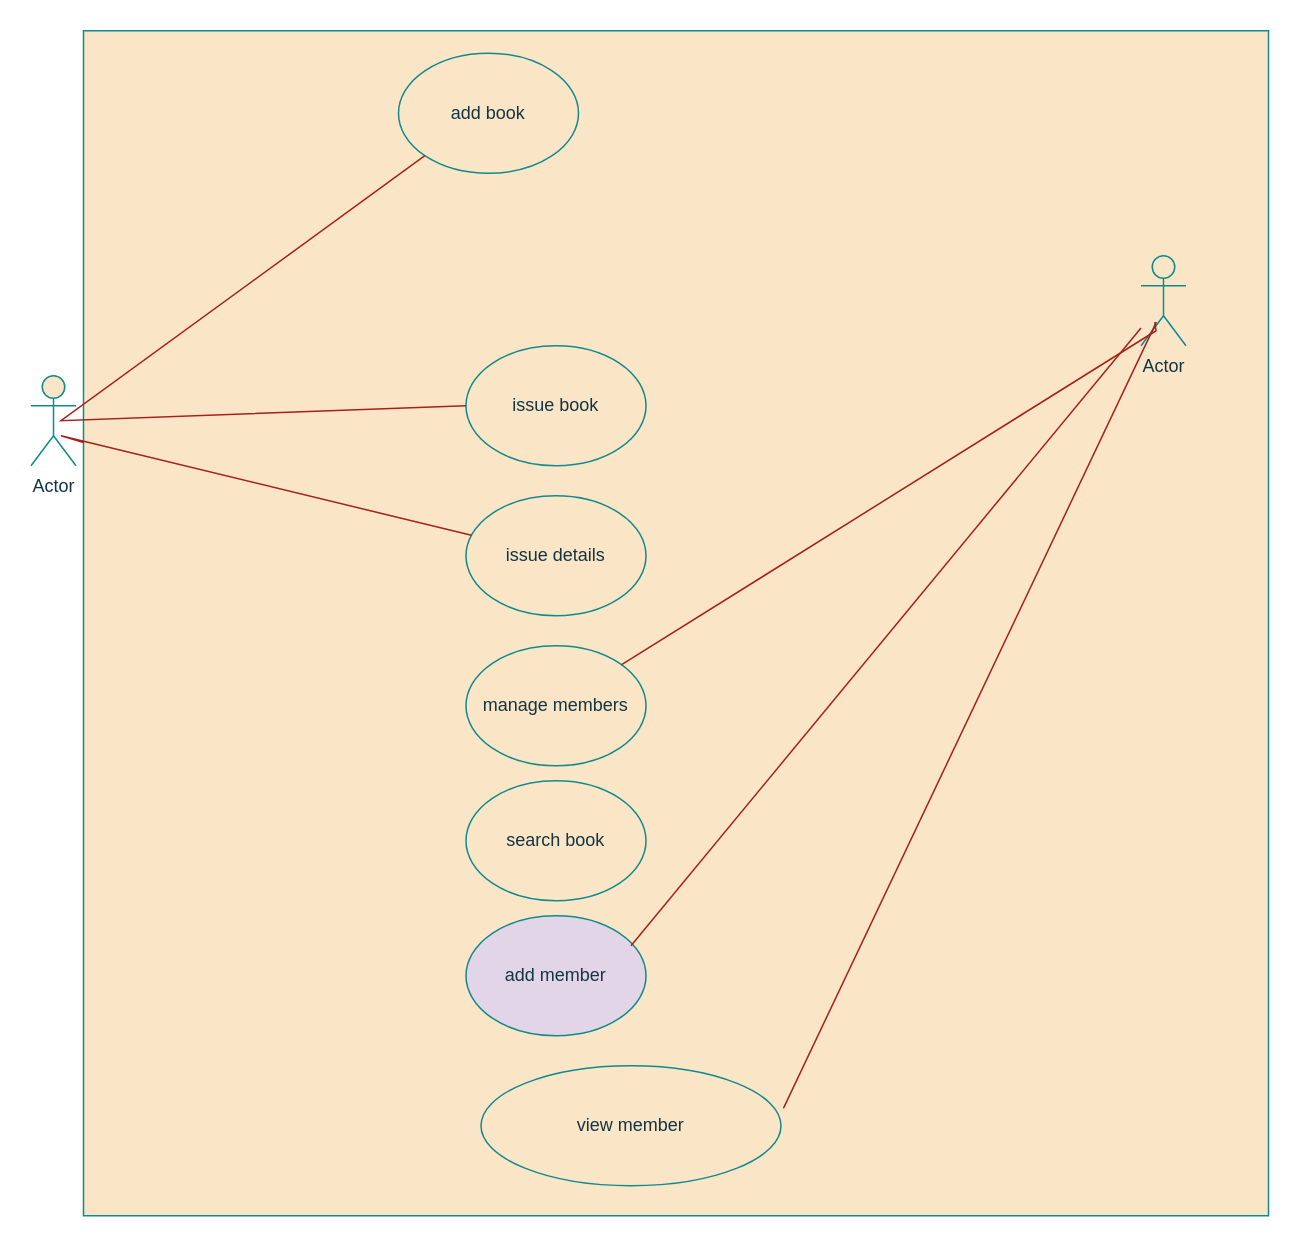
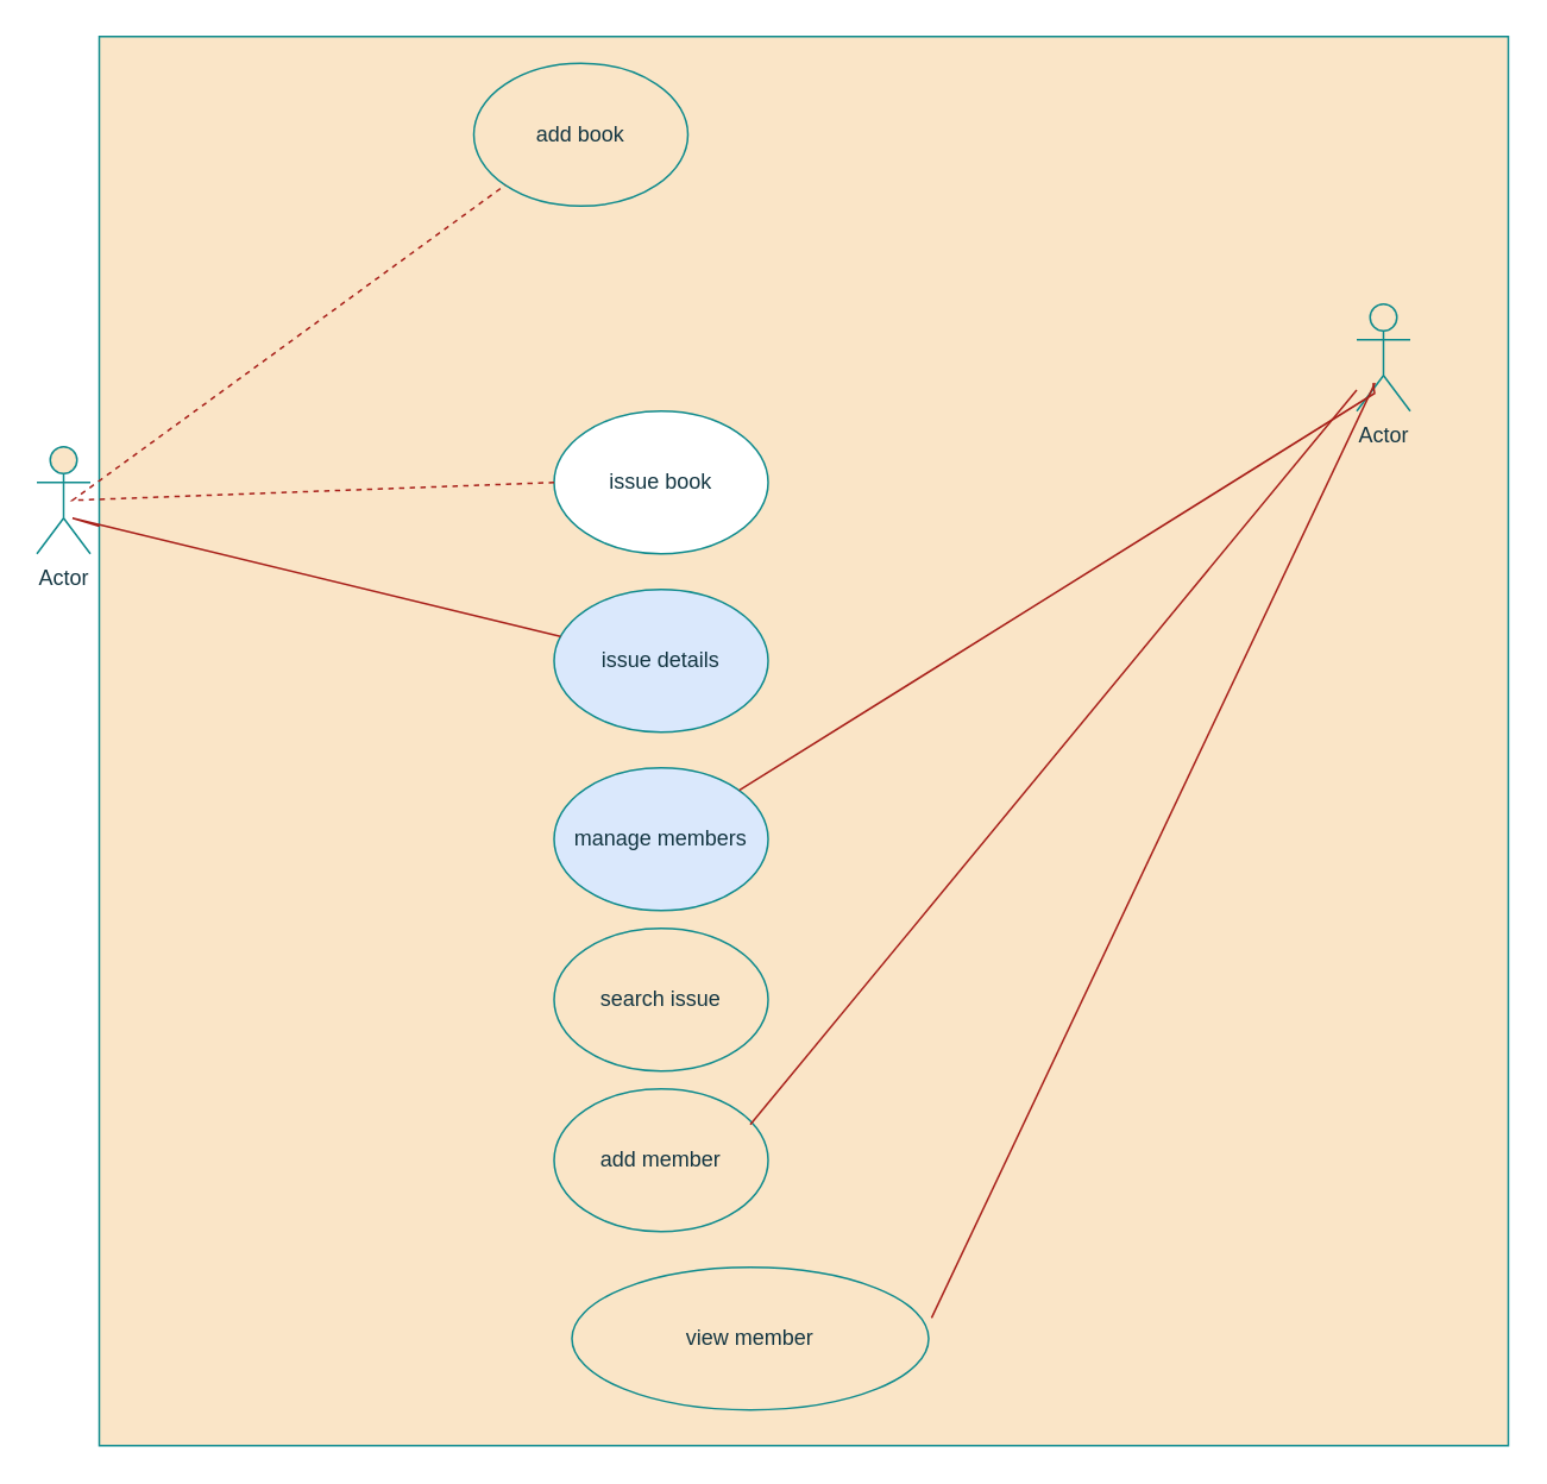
  <mxCell id="0" />
  <mxCell id="1" parent="0" />
  <mxCell id="2" value="" style="whiteSpace=wrap;html=1;aspect=fixed;labelBackgroundColor=none;fillColor=#FAE5C7;strokeColor=#0F8B8D;fontColor=#143642;" vertex="1" parent="1"><mxGeometry x="55" y="20" width="790" height="790" as="geometry" /></mxCell>
  <mxCell id="3" value="add book" style="ellipse;whiteSpace=wrap;html=1;labelBackgroundColor=none;fillColor=#FAE5C7;strokeColor=#0F8B8D;fontColor=#143642;" vertex="1" parent="1"><mxGeometry x="265" y="35" width="120" height="80" as="geometry" /></mxCell>
- <mxCell id="4" value="issue book" style="ellipse;whiteSpace=wrap;html=1;labelBackgroundColor=none;fillColor=#FAE5C7;strokeColor=#0F8B8D;fontColor=#143642;" vertex="1" parent="1"><mxGeometry x="310" y="230" width="120" height="80" as="geometry" /></mxCell>
- <mxCell id="5" value="issue details" style="ellipse;whiteSpace=wrap;html=1;labelBackgroundColor=none;fillColor=#FAE5C7;strokeColor=#0F8B8D;fontColor=#143642;" vertex="1" parent="1"><mxGeometry x="310" y="330" width="120" height="80" as="geometry" /></mxCell>
- <mxCell id="6" value="manage members" style="ellipse;whiteSpace=wrap;html=1;labelBackgroundColor=none;fillColor=#FAE5C7;strokeColor=#0F8B8D;fontColor=#143642;" vertex="1" parent="1"><mxGeometry x="310" y="430" width="120" height="80" as="geometry" /></mxCell>
- <mxCell id="7" value="search book" style="ellipse;whiteSpace=wrap;html=1;labelBackgroundColor=none;fillColor=#FAE5C7;strokeColor=#0F8B8D;fontColor=#143642;" vertex="1" parent="1"><mxGeometry x="310" y="520" width="120" height="80" as="geometry" /></mxCell>
+ <mxCell id="4" value="issue book" style="ellipse;whiteSpace=wrap;html=1;labelBackgroundColor=none;fillColor=#ffffff;strokeColor=#0F8B8D;fontColor=#143642;" vertex="1" parent="1"><mxGeometry x="310" y="230" width="120" height="80" as="geometry" /></mxCell>
+ <mxCell id="5" value="issue details" style="ellipse;whiteSpace=wrap;html=1;labelBackgroundColor=none;fillColor=#dae8fc;strokeColor=#0F8B8D;fontColor=#143642;" vertex="1" parent="1"><mxGeometry x="310" y="330" width="120" height="80" as="geometry" /></mxCell>
+ <mxCell id="6" value="manage members" style="ellipse;whiteSpace=wrap;html=1;labelBackgroundColor=none;fillColor=#dae8fc;strokeColor=#0F8B8D;fontColor=#143642;" vertex="1" parent="1"><mxGeometry x="310" y="430" width="120" height="80" as="geometry" /></mxCell>
+ <mxCell id="7" value="search issue" style="ellipse;whiteSpace=wrap;html=1;labelBackgroundColor=none;fillColor=#FAE5C7;strokeColor=#0F8B8D;fontColor=#143642;" vertex="1" parent="1"><mxGeometry x="310" y="520" width="120" height="80" as="geometry" /></mxCell>
  <mxCell id="8" value="Actor" style="shape=umlActor;verticalLabelPosition=bottom;verticalAlign=top;html=1;labelBackgroundColor=none;fillColor=#FAE5C7;strokeColor=#0F8B8D;fontColor=#143642;" vertex="1" parent="1"><mxGeometry x="20" y="250" width="30" height="60" as="geometry" /></mxCell>
  <mxCell id="9" value="Actor" style="shape=umlActor;verticalLabelPosition=bottom;verticalAlign=top;html=1;labelBackgroundColor=none;fillColor=#FAE5C7;strokeColor=#0F8B8D;fontColor=#143642;" vertex="1" parent="1"><mxGeometry x="760" y="170" width="30" height="60" as="geometry" /></mxCell>
- <mxCell id="10" value="" style="endArrow=none;html=1;rounded=0;entryX=0;entryY=1;entryDx=0;entryDy=0;exitX=0;exitY=0.5;exitDx=0;exitDy=0;labelBackgroundColor=none;strokeColor=#A8201A;fontColor=default;" edge="1" parent="1" source="4" target="3"><mxGeometry width="50" height="50" relative="1" as="geometry"><mxPoint x="390" y="360" as="sourcePoint" /><mxPoint x="440" y="310" as="targetPoint" /><Array as="points"><mxPoint x="40" y="280" /></Array></mxGeometry></mxCell>
+ <mxCell id="10" value="" style="endArrow=none;html=1;rounded=0;entryX=0;entryY=1;entryDx=0;entryDy=0;exitX=0;exitY=0.5;exitDx=0;exitDy=0;labelBackgroundColor=none;strokeColor=#A8201A;fontColor=default;dashed=1;" edge="1" parent="1" source="4" target="3"><mxGeometry width="50" height="50" relative="1" as="geometry"><mxPoint x="390" y="360" as="sourcePoint" /><mxPoint x="440" y="310" as="targetPoint" /><Array as="points"><mxPoint x="40" y="280" /></Array></mxGeometry></mxCell>
  <mxCell id="11" value="" style="endArrow=none;html=1;rounded=0;labelBackgroundColor=none;strokeColor=#A8201A;fontColor=default;" edge="1" parent="1" source="2" target="5"><mxGeometry width="50" height="50" relative="1" as="geometry"><mxPoint x="390" y="360" as="sourcePoint" /><mxPoint x="440" y="310" as="targetPoint" /><Array as="points"><mxPoint x="40" y="290" /></Array></mxGeometry></mxCell>
  <mxCell id="12" value="" style="endArrow=none;html=1;rounded=0;entryX=0.307;entryY=0.738;entryDx=0;entryDy=0;entryPerimeter=0;labelBackgroundColor=none;strokeColor=#A8201A;fontColor=default;" edge="1" parent="1" source="6" target="9"><mxGeometry width="50" height="50" relative="1" as="geometry"><mxPoint x="390" y="360" as="sourcePoint" /><mxPoint x="440" y="310" as="targetPoint" /><Array as="points"><mxPoint x="770" y="220" /></Array></mxGeometry></mxCell>
- <mxCell id="13" value="add member" style="ellipse;whiteSpace=wrap;html=1;labelBackgroundColor=none;fillColor=#e1d5e7;strokeColor=#0F8B8D;fontColor=#143642;" vertex="1" parent="1"><mxGeometry x="310" y="610" width="120" height="80" as="geometry" /></mxCell>
+ <mxCell id="13" value="add member" style="ellipse;whiteSpace=wrap;html=1;labelBackgroundColor=none;fillColor=#FAE5C7;strokeColor=#0F8B8D;fontColor=#143642;" vertex="1" parent="1"><mxGeometry x="310" y="610" width="120" height="80" as="geometry" /></mxCell>
  <mxCell id="14" value="view member" style="ellipse;whiteSpace=wrap;html=1;labelBackgroundColor=none;fillColor=#FAE5C7;strokeColor=#0F8B8D;fontColor=#143642;" vertex="1" parent="1"><mxGeometry x="320" y="710" width="200" height="80" as="geometry" /></mxCell>
  <mxCell id="15" value="" style="endArrow=none;html=1;rounded=0;labelBackgroundColor=none;strokeColor=#A8201A;fontColor=default;" edge="1" parent="1" target="9"><mxGeometry width="50" height="50" relative="1" as="geometry"><mxPoint x="420" y="630" as="sourcePoint" /><mxPoint x="470" y="580" as="targetPoint" /></mxGeometry></mxCell>
  <mxCell id="16" value="" style="endArrow=none;html=1;rounded=0;exitX=0.341;exitY=0.738;exitDx=0;exitDy=0;exitPerimeter=0;entryX=1.008;entryY=0.355;entryDx=0;entryDy=0;entryPerimeter=0;labelBackgroundColor=none;strokeColor=#A8201A;fontColor=default;" edge="1" parent="1" source="9" target="14"><mxGeometry width="50" height="50" relative="1" as="geometry"><mxPoint x="390" y="430" as="sourcePoint" /><mxPoint x="440" y="380" as="targetPoint" /></mxGeometry></mxCell>
